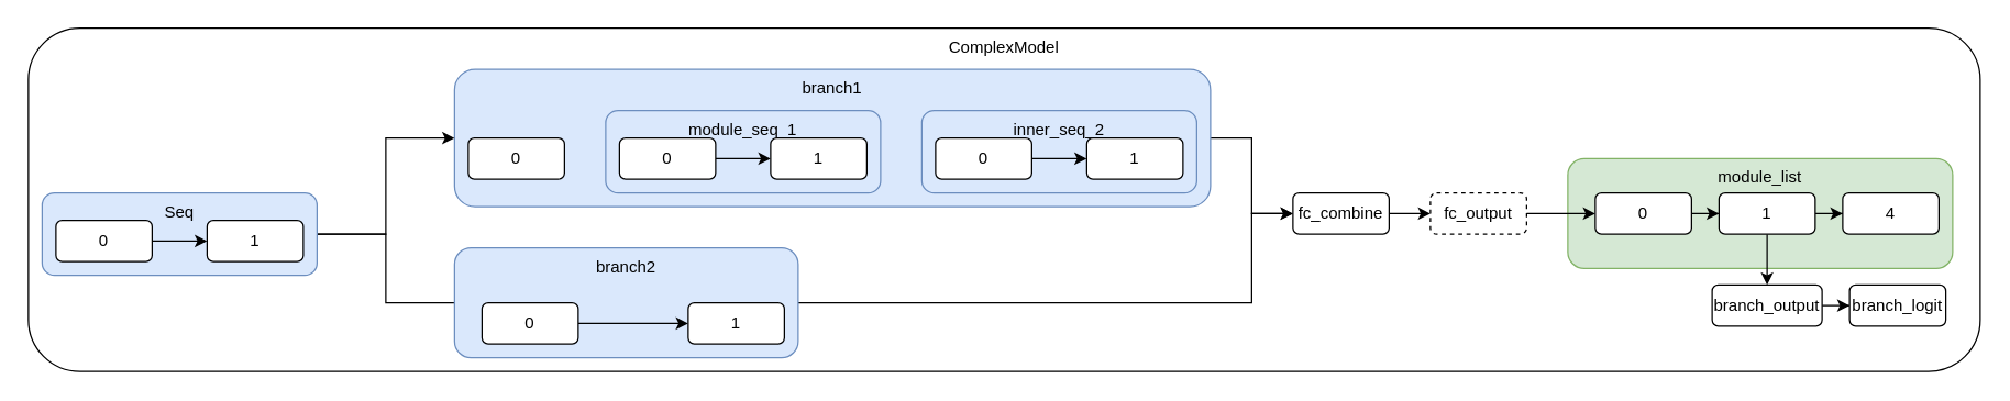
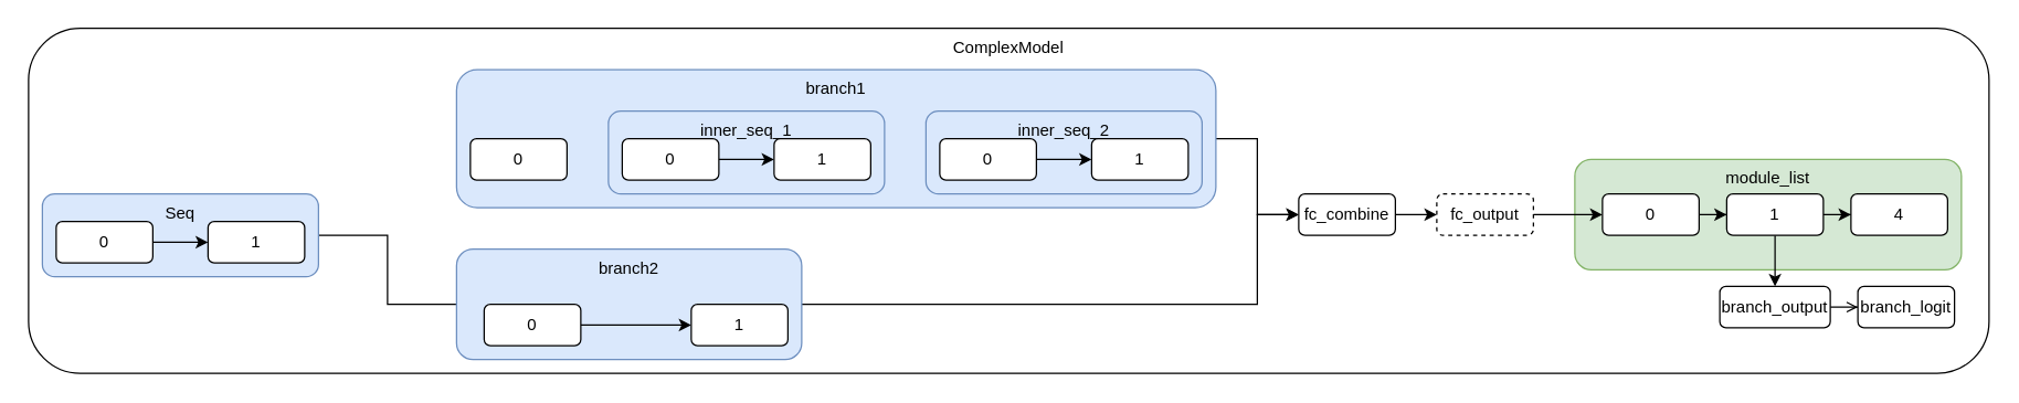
  <mxCell id="0" />
  <mxCell id="1" parent="0" />
  <mxCell id="2" value="ComplexModel" style="rounded=1;whiteSpace=wrap;html=1;verticalAlign=top;" vertex="1" parent="1"><mxGeometry x="20" y="20" width="1420" height="250" as="geometry" /></mxCell>
  <mxCell id="3" style="edgeStyle=orthogonalEdgeStyle;rounded=0;orthogonalLoop=1;jettySize=auto;html=1;entryX=0;entryY=0.5;entryDx=0;entryDy=0;" edge="1" parent="1" source="4" target="26"><mxGeometry relative="1" as="geometry" /></mxCell>
  <mxCell id="4" value="branch1" style="rounded=1;whiteSpace=wrap;html=1;verticalAlign=top;fillColor=#dae8fc;strokeColor=#6c8ebf;" vertex="1" parent="1"><mxGeometry x="330" y="50" width="550" height="100" as="geometry" /></mxCell>
- <mxCell id="5" style="edgeStyle=orthogonalEdgeStyle;rounded=0;orthogonalLoop=1;jettySize=auto;html=1;entryX=0;entryY=0.5;entryDx=0;entryDy=0;" edge="1" parent="1" source="7" target="4"><mxGeometry relative="1" as="geometry" /></mxCell>
  <mxCell id="6" style="edgeStyle=orthogonalEdgeStyle;rounded=0;orthogonalLoop=1;jettySize=auto;html=1;entryX=0;entryY=0.5;entryDx=0;entryDy=0;endArrow=none;" edge="1" parent="1" source="7" target="21"><mxGeometry relative="1" as="geometry" /></mxCell>
  <mxCell id="7" value="Seq" style="rounded=1;whiteSpace=wrap;html=1;horizontal=1;verticalAlign=top;fillColor=#dae8fc;strokeColor=#6c8ebf;" vertex="1" parent="1"><mxGeometry x="30" y="140" width="200" height="60" as="geometry" /></mxCell>
  <mxCell id="8" style="edgeStyle=orthogonalEdgeStyle;rounded=0;orthogonalLoop=1;jettySize=auto;html=1;" edge="1" parent="1" source="9" target="10"><mxGeometry relative="1" as="geometry" /></mxCell>
  <mxCell id="9" value="0" style="rounded=1;whiteSpace=wrap;html=1;" vertex="1" parent="1"><mxGeometry x="40" y="160" width="70" height="30" as="geometry" /></mxCell>
  <mxCell id="10" value="1" style="rounded=1;whiteSpace=wrap;html=1;" vertex="1" parent="1"><mxGeometry y="160" width="70" height="30" as="geometry" x="150" /></mxCell>
- <mxCell id="11" value="module_seq_1" style="rounded=1;whiteSpace=wrap;html=1;horizontal=1;verticalAlign=top;fillColor=#dae8fc;strokeColor=#6c8ebf;" vertex="1" parent="1"><mxGeometry x="440" y="80" width="200" height="60" as="geometry" /></mxCell>
+ <mxCell id="11" value="inner_seq_1" style="rounded=1;whiteSpace=wrap;html=1;horizontal=1;verticalAlign=top;fillColor=#dae8fc;strokeColor=#6c8ebf;" vertex="1" parent="1"><mxGeometry x="440" y="80" width="200" height="60" as="geometry" /></mxCell>
  <mxCell id="12" style="edgeStyle=orthogonalEdgeStyle;rounded=0;orthogonalLoop=1;jettySize=auto;html=1;" edge="1" parent="1" source="13" target="14"><mxGeometry relative="1" as="geometry" /></mxCell>
  <mxCell id="13" value="0" style="rounded=1;whiteSpace=wrap;html=1;" vertex="1" parent="1"><mxGeometry x="450" y="100" width="70" height="30" as="geometry" /></mxCell>
  <mxCell id="14" value="1" style="rounded=1;whiteSpace=wrap;html=1;" vertex="1" parent="1"><mxGeometry x="560" y="100" width="70" height="30" as="geometry" /></mxCell>
  <mxCell id="15" value="inner_seq_2" style="rounded=1;whiteSpace=wrap;html=1;horizontal=1;verticalAlign=top;fillColor=#dae8fc;strokeColor=#6c8ebf;" vertex="1" parent="1"><mxGeometry x="670" y="80" width="200" height="60" as="geometry" /></mxCell>
  <mxCell id="16" style="edgeStyle=orthogonalEdgeStyle;rounded=0;orthogonalLoop=1;jettySize=auto;html=1;" edge="1" parent="1" source="17" target="18"><mxGeometry relative="1" as="geometry" /></mxCell>
  <mxCell id="17" value="0" style="rounded=1;whiteSpace=wrap;html=1;" vertex="1" parent="1"><mxGeometry x="680" y="100" width="70" height="30" as="geometry" /></mxCell>
  <mxCell id="18" value="1" style="rounded=1;whiteSpace=wrap;html=1;" vertex="1" parent="1"><mxGeometry x="790" y="100" width="70" height="30" as="geometry" /></mxCell>
  <mxCell id="19" value="0" style="rounded=1;whiteSpace=wrap;html=1;" vertex="1" parent="1"><mxGeometry x="340" y="100" width="70" height="30" as="geometry" /></mxCell>
  <mxCell id="20" style="edgeStyle=orthogonalEdgeStyle;rounded=0;orthogonalLoop=1;jettySize=auto;html=1;entryX=0;entryY=0.5;entryDx=0;entryDy=0;" edge="1" parent="1" source="21" target="26"><mxGeometry relative="1" as="geometry"><Array as="points"><mxPoint x="910" y="220" /><mxPoint x="910" y="155" /></Array></mxGeometry></mxCell>
  <mxCell id="21" value="branch2" style="rounded=1;whiteSpace=wrap;html=1;verticalAlign=top;fillColor=#dae8fc;strokeColor=#6c8ebf;" vertex="1" parent="1"><mxGeometry x="330" y="180" width="250" height="80" as="geometry" /></mxCell>
  <mxCell id="22" value="" style="edgeStyle=orthogonalEdgeStyle;rounded=0;orthogonalLoop=1;jettySize=auto;html=1;" edge="1" parent="1" source="23" target="24"><mxGeometry relative="1" as="geometry" /></mxCell>
  <mxCell id="23" value="0" style="rounded=1;whiteSpace=wrap;html=1;" vertex="1" parent="1"><mxGeometry x="350" y="220" width="70" height="30" as="geometry" /></mxCell>
  <mxCell id="24" value="1" style="rounded=1;whiteSpace=wrap;html=1;" vertex="1" parent="1"><mxGeometry x="500" y="220" width="70" height="30" as="geometry" /></mxCell>
  <mxCell id="25" value="" style="edgeStyle=orthogonalEdgeStyle;rounded=0;orthogonalLoop=1;jettySize=auto;html=1;" edge="1" parent="1" source="26" target="27"><mxGeometry relative="1" as="geometry" /></mxCell>
  <mxCell id="26" value="fc_combine" style="rounded=1;whiteSpace=wrap;html=1;" vertex="1" parent="1"><mxGeometry x="940" y="140" width="70" height="30" as="geometry" /></mxCell>
  <mxCell id="27" value="fc_output" style="rounded=1;whiteSpace=wrap;html=1;dashed=1;" vertex="1" parent="1"><mxGeometry x="1040" y="140" width="70" height="30" as="geometry" /></mxCell>
  <mxCell id="28" value="module_list" style="rounded=1;whiteSpace=wrap;html=1;verticalAlign=top;fillColor=#d5e8d4;strokeColor=#82b366;" vertex="1" parent="1"><mxGeometry x="1140" y="115" width="280" height="80" as="geometry" /></mxCell>
  <mxCell id="29" style="edgeStyle=orthogonalEdgeStyle;rounded=0;orthogonalLoop=1;jettySize=auto;html=1;" edge="1" parent="1" source="30" target="33"><mxGeometry relative="1" as="geometry" /></mxCell>
  <mxCell id="30" value="0" style="rounded=1;whiteSpace=wrap;html=1;" vertex="1" parent="1"><mxGeometry x="1160" y="140" width="70" height="30" as="geometry" /></mxCell>
  <mxCell id="31" value="" style="edgeStyle=orthogonalEdgeStyle;rounded=0;orthogonalLoop=1;jettySize=auto;html=1;" edge="1" parent="1" source="33" target="34"><mxGeometry relative="1" as="geometry" /></mxCell>
  <mxCell id="32" value="" style="edgeStyle=orthogonalEdgeStyle;rounded=0;orthogonalLoop=1;jettySize=auto;html=1;" edge="1" parent="1" source="33" target="37"><mxGeometry relative="1" as="geometry" /></mxCell>
  <mxCell id="33" value="1" style="rounded=1;whiteSpace=wrap;html=1;" vertex="1" parent="1"><mxGeometry x="1250" y="140" width="70" height="30" as="geometry" /></mxCell>
  <mxCell id="34" value="4" style="rounded=1;whiteSpace=wrap;html=1;" vertex="1" parent="1"><mxGeometry x="1340" y="140" width="70" height="30" as="geometry" /></mxCell>
  <mxCell id="35" style="edgeStyle=orthogonalEdgeStyle;rounded=0;orthogonalLoop=1;jettySize=auto;html=1;entryX=0;entryY=0.5;entryDx=0;entryDy=0;" edge="1" parent="1" source="27" target="30"><mxGeometry relative="1" as="geometry" /></mxCell>
- <mxCell id="36" style="edgeStyle=orthogonalEdgeStyle;rounded=0;orthogonalLoop=1;jettySize=auto;html=1;" edge="1" parent="1" source="37" target="38"><mxGeometry relative="1" as="geometry" /></mxCell>
+ <mxCell id="36" style="edgeStyle=orthogonalEdgeStyle;rounded=0;orthogonalLoop=1;jettySize=auto;html=1;endArrow=open;" edge="1" parent="1" source="37" target="38"><mxGeometry relative="1" as="geometry" /></mxCell>
  <mxCell id="37" value="branch_output" style="rounded=1;whiteSpace=wrap;html=1;" vertex="1" parent="1"><mxGeometry x="1245" y="207" width="80" height="30" as="geometry" /></mxCell>
  <mxCell id="38" value="branch_logit" style="rounded=1;whiteSpace=wrap;html=1;" vertex="1" parent="1"><mxGeometry x="1345" y="207" width="70" height="30" as="geometry" /></mxCell>
